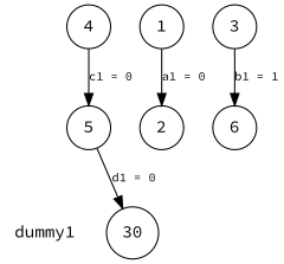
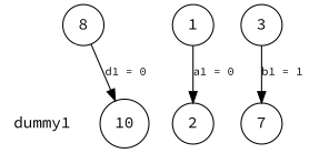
  digraph {
    fontname="Source Code Pro"
    ordering=out
    node [fontname="Source Code Pro" shape=circle]
    edge [fontname="Source Code Pro" fontsize=10.0]
    dummy1 [shape=none]
    1
    2
    3
-   7 [label=6]
-   4
-   5
-   10 [label=30]
+   7
+   5 [label=8]
+   10
    1 -> 2 [label=<a1 = 0>]
    3 -> 7 [label=<b1 = 1>]
-   4 -> 5 [label=<c1 = 0>]
    5 -> dummy1 [color=white fontsize=""]
    5 -> 10 [label=<d1 = 0>]
  }
